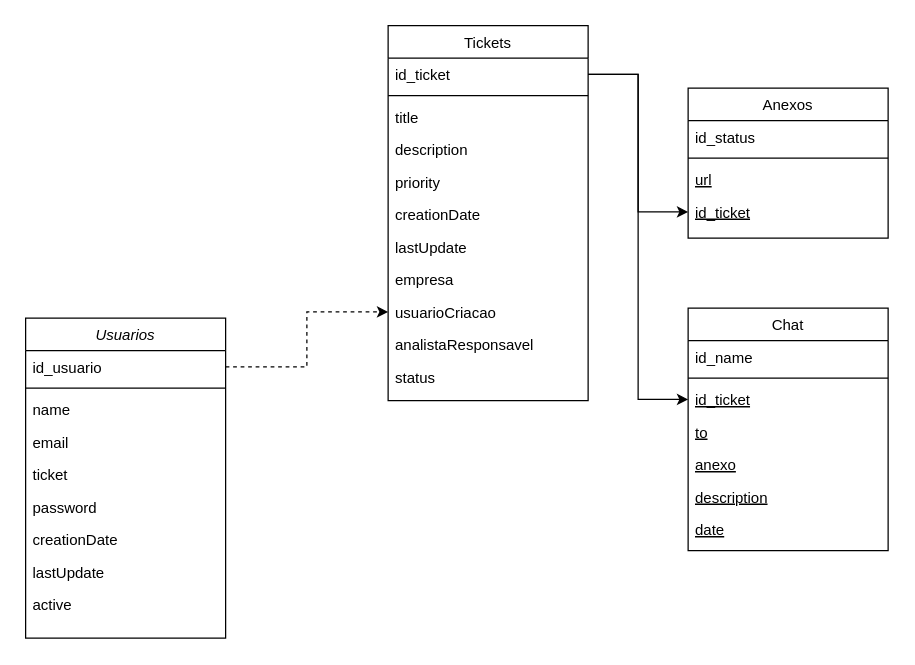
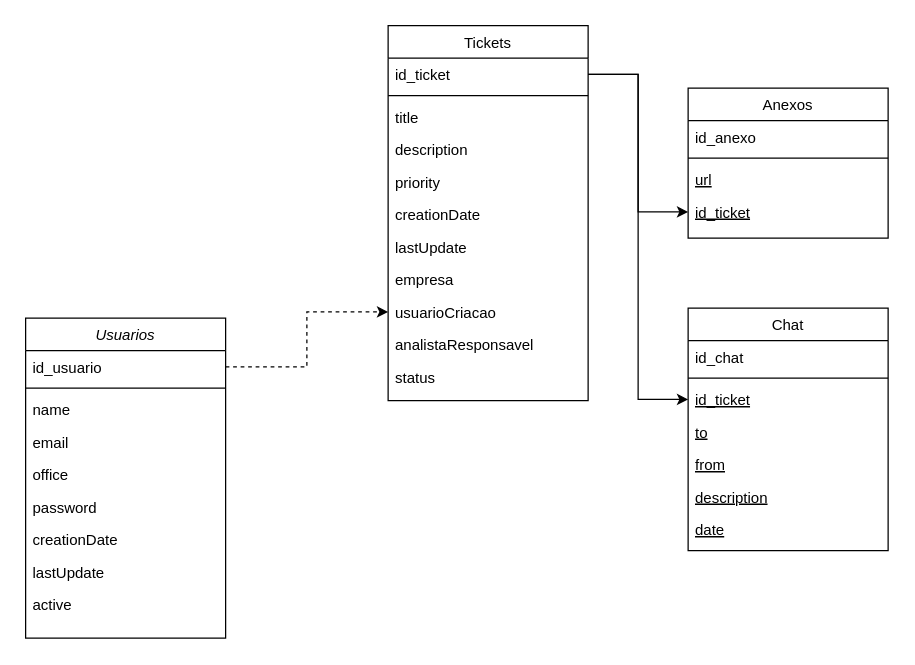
  <mxCell id="0" />
  <mxCell id="1" parent="0" />
  <mxCell id="2" value="Usuarios" style="swimlane;fontStyle=2;align=center;verticalAlign=top;childLayout=stackLayout;horizontal=1;startSize=26;horizontalStack=0;resizeParent=1;resizeLast=0;collapsible=1;marginBottom=0;rounded=0;shadow=0;strokeWidth=1;" parent="1" vertex="1"><mxGeometry x="20" y="254" width="160" height="256" as="geometry"><mxRectangle x="230" y="140" width="160" height="26" as="alternateBounds" /></mxGeometry></mxCell>
  <mxCell id="3" value="id_usuario" style="text;align=left;verticalAlign=top;spacingLeft=4;spacingRight=4;overflow=hidden;rotatable=0;points=[[0,0.5],[1,0.5]];portConstraint=eastwest;" parent="2" vertex="1"><mxGeometry y="26" width="160" height="26" as="geometry" /></mxCell>
  <mxCell id="4" value="" style="line;html=1;strokeWidth=1;align=left;verticalAlign=middle;spacingTop=-1;spacingLeft=3;spacingRight=3;rotatable=0;labelPosition=right;points=[];portConstraint=eastwest;" parent="2" vertex="1"><mxGeometry y="52" width="160" height="8" as="geometry" /></mxCell>
  <mxCell id="5" value="name" style="text;align=left;verticalAlign=top;spacingLeft=4;spacingRight=4;overflow=hidden;rotatable=0;points=[[0,0.5],[1,0.5]];portConstraint=eastwest;" parent="2" vertex="1"><mxGeometry y="60" width="160" height="26" as="geometry" /></mxCell>
  <mxCell id="6" value="email" style="text;align=left;verticalAlign=top;spacingLeft=4;spacingRight=4;overflow=hidden;rotatable=0;points=[[0,0.5],[1,0.5]];portConstraint=eastwest;" parent="2" vertex="1"><mxGeometry y="86" width="160" height="26" as="geometry" /></mxCell>
- <mxCell id="7" value="ticket&#10;" style="text;align=left;verticalAlign=top;spacingLeft=4;spacingRight=4;overflow=hidden;rotatable=0;points=[[0,0.5],[1,0.5]];portConstraint=eastwest;rounded=0;shadow=0;html=0;" parent="2" vertex="1"><mxGeometry y="112" width="160" height="26" as="geometry" /></mxCell>
+ <mxCell id="7" value="office&#10;" style="text;align=left;verticalAlign=top;spacingLeft=4;spacingRight=4;overflow=hidden;rotatable=0;points=[[0,0.5],[1,0.5]];portConstraint=eastwest;rounded=0;shadow=0;html=0;" parent="2" vertex="1"><mxGeometry y="112" width="160" height="26" as="geometry" /></mxCell>
  <mxCell id="8" value="password" style="text;align=left;verticalAlign=top;spacingLeft=4;spacingRight=4;overflow=hidden;rotatable=0;points=[[0,0.5],[1,0.5]];portConstraint=eastwest;rounded=0;shadow=0;html=0;" parent="2" vertex="1"><mxGeometry y="138" width="160" height="26" as="geometry" /></mxCell>
  <mxCell id="9" value="creationDate" style="text;align=left;verticalAlign=top;spacingLeft=4;spacingRight=4;overflow=hidden;rotatable=0;points=[[0,0.5],[1,0.5]];portConstraint=eastwest;rounded=0;shadow=0;html=0;" parent="2" vertex="1"><mxGeometry y="164" width="160" height="26" as="geometry" /></mxCell>
  <mxCell id="10" value="lastUpdate" style="text;align=left;verticalAlign=top;spacingLeft=4;spacingRight=4;overflow=hidden;rotatable=0;points=[[0,0.5],[1,0.5]];portConstraint=eastwest;rounded=0;shadow=0;html=0;" parent="2" vertex="1"><mxGeometry y="190" width="160" height="26" as="geometry" /></mxCell>
  <mxCell id="11" value="active" style="text;align=left;verticalAlign=top;spacingLeft=4;spacingRight=4;overflow=hidden;rotatable=0;points=[[0,0.5],[1,0.5]];portConstraint=eastwest;rounded=0;shadow=0;html=0;" parent="2" vertex="1"><mxGeometry y="216" width="160" height="26" as="geometry" /></mxCell>
  <mxCell id="12" value="Tickets&#10;" style="swimlane;fontStyle=0;align=center;verticalAlign=top;childLayout=stackLayout;horizontal=1;startSize=26;horizontalStack=0;resizeParent=1;resizeLast=0;collapsible=1;marginBottom=0;rounded=0;shadow=0;strokeWidth=1;" parent="1" vertex="1"><mxGeometry x="310" y="20" width="160" height="300" as="geometry"><mxRectangle x="550" y="140" width="160" height="26" as="alternateBounds" /></mxGeometry></mxCell>
  <mxCell id="13" value="id_ticket" style="text;align=left;verticalAlign=top;spacingLeft=4;spacingRight=4;overflow=hidden;rotatable=0;points=[[0,0.5],[1,0.5]];portConstraint=eastwest;" parent="12" vertex="1"><mxGeometry y="26" width="160" height="26" as="geometry" /></mxCell>
  <mxCell id="14" value="" style="line;html=1;strokeWidth=1;align=left;verticalAlign=middle;spacingTop=-1;spacingLeft=3;spacingRight=3;rotatable=0;labelPosition=right;points=[];portConstraint=eastwest;" parent="12" vertex="1"><mxGeometry y="52" width="160" height="8" as="geometry" /></mxCell>
  <mxCell id="15" value="title" style="text;align=left;verticalAlign=top;spacingLeft=4;spacingRight=4;overflow=hidden;rotatable=0;points=[[0,0.5],[1,0.5]];portConstraint=eastwest;" parent="12" vertex="1"><mxGeometry y="60" width="160" height="26" as="geometry" /></mxCell>
  <mxCell id="16" value="description" style="text;align=left;verticalAlign=top;spacingLeft=4;spacingRight=4;overflow=hidden;rotatable=0;points=[[0,0.5],[1,0.5]];portConstraint=eastwest;" parent="12" vertex="1"><mxGeometry y="86" width="160" height="26" as="geometry" /></mxCell>
  <mxCell id="17" value="priority&#10;" style="text;align=left;verticalAlign=top;spacingLeft=4;spacingRight=4;overflow=hidden;rotatable=0;points=[[0,0.5],[1,0.5]];portConstraint=eastwest;" parent="12" vertex="1"><mxGeometry y="112" width="160" height="26" as="geometry" /></mxCell>
  <mxCell id="18" value="creationDate" style="text;align=left;verticalAlign=top;spacingLeft=4;spacingRight=4;overflow=hidden;rotatable=0;points=[[0,0.5],[1,0.5]];portConstraint=eastwest;" parent="12" vertex="1"><mxGeometry y="138" width="160" height="26" as="geometry" /></mxCell>
  <mxCell id="19" value="lastUpdate" style="text;align=left;verticalAlign=top;spacingLeft=4;spacingRight=4;overflow=hidden;rotatable=0;points=[[0,0.5],[1,0.5]];portConstraint=eastwest;" parent="12" vertex="1"><mxGeometry y="164" width="160" height="26" as="geometry" /></mxCell>
  <mxCell id="20" value="empresa" style="text;align=left;verticalAlign=top;spacingLeft=4;spacingRight=4;overflow=hidden;rotatable=0;points=[[0,0.5],[1,0.5]];portConstraint=eastwest;" parent="12" vertex="1"><mxGeometry y="190" width="160" height="26" as="geometry" /></mxCell>
  <mxCell id="21" value="usuarioCriacao" style="text;align=left;verticalAlign=top;spacingLeft=4;spacingRight=4;overflow=hidden;rotatable=0;points=[[0,0.5],[1,0.5]];portConstraint=eastwest;" parent="12" vertex="1"><mxGeometry y="216" width="160" height="26" as="geometry" /></mxCell>
  <mxCell id="22" value="analistaResponsavel" style="text;align=left;verticalAlign=top;spacingLeft=4;spacingRight=4;overflow=hidden;rotatable=0;points=[[0,0.5],[1,0.5]];portConstraint=eastwest;" parent="12" vertex="1"><mxGeometry y="242" width="160" height="26" as="geometry" /></mxCell>
  <mxCell id="23" value="status" style="text;align=left;verticalAlign=top;spacingLeft=4;spacingRight=4;overflow=hidden;rotatable=0;points=[[0,0.5],[1,0.5]];portConstraint=eastwest;" parent="12" vertex="1"><mxGeometry y="268" width="160" height="26" as="geometry" /></mxCell>
  <mxCell id="24" value="Anexos" style="swimlane;fontStyle=0;align=center;verticalAlign=top;childLayout=stackLayout;horizontal=1;startSize=26;horizontalStack=0;resizeParent=1;resizeLast=0;collapsible=1;marginBottom=0;rounded=0;shadow=0;strokeWidth=1;" parent="1" vertex="1"><mxGeometry x="550" y="70" width="160" height="120" as="geometry"><mxRectangle x="130" y="380" width="160" height="26" as="alternateBounds" /></mxGeometry></mxCell>
- <mxCell id="25" value="id_status" style="text;align=left;verticalAlign=top;spacingLeft=4;spacingRight=4;overflow=hidden;rotatable=0;points=[[0,0.5],[1,0.5]];portConstraint=eastwest;" parent="24" vertex="1"><mxGeometry y="26" width="160" height="26" as="geometry" /></mxCell>
+ <mxCell id="25" value="id_anexo" style="text;align=left;verticalAlign=top;spacingLeft=4;spacingRight=4;overflow=hidden;rotatable=0;points=[[0,0.5],[1,0.5]];portConstraint=eastwest;" parent="24" vertex="1"><mxGeometry y="26" width="160" height="26" as="geometry" /></mxCell>
  <mxCell id="26" value="" style="line;html=1;strokeWidth=1;align=left;verticalAlign=middle;spacingTop=-1;spacingLeft=3;spacingRight=3;rotatable=0;labelPosition=right;points=[];portConstraint=eastwest;" parent="24" vertex="1"><mxGeometry y="52" width="160" height="8" as="geometry" /></mxCell>
  <mxCell id="27" value="url" style="text;align=left;verticalAlign=top;spacingLeft=4;spacingRight=4;overflow=hidden;rotatable=0;points=[[0,0.5],[1,0.5]];portConstraint=eastwest;fontStyle=4" parent="24" vertex="1"><mxGeometry y="60" width="160" height="26" as="geometry" /></mxCell>
  <mxCell id="28" value="id_ticket" style="text;align=left;verticalAlign=top;spacingLeft=4;spacingRight=4;overflow=hidden;rotatable=0;points=[[0,0.5],[1,0.5]];portConstraint=eastwest;fontStyle=4" parent="24" vertex="1"><mxGeometry y="86" width="160" height="26" as="geometry" /></mxCell>
  <mxCell id="29" style="edgeStyle=orthogonalEdgeStyle;rounded=0;orthogonalLoop=1;jettySize=auto;html=1;entryX=0;entryY=0.5;entryDx=0;entryDy=0;" parent="1" source="13" target="28" edge="1"><mxGeometry relative="1" as="geometry" /></mxCell>
  <mxCell id="30" style="edgeStyle=orthogonalEdgeStyle;rounded=0;orthogonalLoop=1;jettySize=auto;html=1;entryX=0;entryY=0.5;entryDx=0;entryDy=0;dashed=1;" parent="1" source="3" target="21" edge="1"><mxGeometry relative="1" as="geometry" /></mxCell>
  <mxCell id="31" value="Chat" style="swimlane;fontStyle=0;align=center;verticalAlign=top;childLayout=stackLayout;horizontal=1;startSize=26;horizontalStack=0;resizeParent=1;resizeLast=0;collapsible=1;marginBottom=0;rounded=0;shadow=0;strokeWidth=1;" parent="1" vertex="1"><mxGeometry x="550" y="246" width="160" height="194" as="geometry"><mxRectangle x="130" y="380" width="160" height="26" as="alternateBounds" /></mxGeometry></mxCell>
- <mxCell id="32" value="id_name" style="text;align=left;verticalAlign=top;spacingLeft=4;spacingRight=4;overflow=hidden;rotatable=0;points=[[0,0.5],[1,0.5]];portConstraint=eastwest;" parent="31" vertex="1"><mxGeometry y="26" width="160" height="26" as="geometry" /></mxCell>
+ <mxCell id="32" value="id_chat" style="text;align=left;verticalAlign=top;spacingLeft=4;spacingRight=4;overflow=hidden;rotatable=0;points=[[0,0.5],[1,0.5]];portConstraint=eastwest;" parent="31" vertex="1"><mxGeometry y="26" width="160" height="26" as="geometry" /></mxCell>
  <mxCell id="33" value="" style="line;html=1;strokeWidth=1;align=left;verticalAlign=middle;spacingTop=-1;spacingLeft=3;spacingRight=3;rotatable=0;labelPosition=right;points=[];portConstraint=eastwest;" parent="31" vertex="1"><mxGeometry y="52" width="160" height="8" as="geometry" /></mxCell>
  <mxCell id="34" value="id_ticket" style="text;align=left;verticalAlign=top;spacingLeft=4;spacingRight=4;overflow=hidden;rotatable=0;points=[[0,0.5],[1,0.5]];portConstraint=eastwest;fontStyle=4" parent="31" vertex="1"><mxGeometry y="60" width="160" height="26" as="geometry" /></mxCell>
  <mxCell id="35" value="to&#10;" style="text;align=left;verticalAlign=top;spacingLeft=4;spacingRight=4;overflow=hidden;rotatable=0;points=[[0,0.5],[1,0.5]];portConstraint=eastwest;fontStyle=4" parent="31" vertex="1"><mxGeometry y="86" width="160" height="26" as="geometry" /></mxCell>
- <mxCell id="36" value="anexo" style="text;align=left;verticalAlign=top;spacingLeft=4;spacingRight=4;overflow=hidden;rotatable=0;points=[[0,0.5],[1,0.5]];portConstraint=eastwest;fontStyle=4" parent="31" vertex="1"><mxGeometry y="112" width="160" height="26" as="geometry" /></mxCell>
+ <mxCell id="36" value="from" style="text;align=left;verticalAlign=top;spacingLeft=4;spacingRight=4;overflow=hidden;rotatable=0;points=[[0,0.5],[1,0.5]];portConstraint=eastwest;fontStyle=4" parent="31" vertex="1"><mxGeometry y="112" width="160" height="26" as="geometry" /></mxCell>
  <mxCell id="37" value="description" style="text;align=left;verticalAlign=top;spacingLeft=4;spacingRight=4;overflow=hidden;rotatable=0;points=[[0,0.5],[1,0.5]];portConstraint=eastwest;fontStyle=4" parent="31" vertex="1"><mxGeometry y="138" width="160" height="26" as="geometry" /></mxCell>
  <mxCell id="38" value="date" style="text;align=left;verticalAlign=top;spacingLeft=4;spacingRight=4;overflow=hidden;rotatable=0;points=[[0,0.5],[1,0.5]];portConstraint=eastwest;fontStyle=4" vertex="1" parent="31"><mxGeometry y="164" width="160" height="26" as="geometry" /></mxCell>
  <mxCell id="39" style="edgeStyle=orthogonalEdgeStyle;rounded=0;orthogonalLoop=1;jettySize=auto;html=1;entryX=0;entryY=0.5;entryDx=0;entryDy=0;" parent="1" source="13" target="34" edge="1"><mxGeometry relative="1" as="geometry" /></mxCell>
